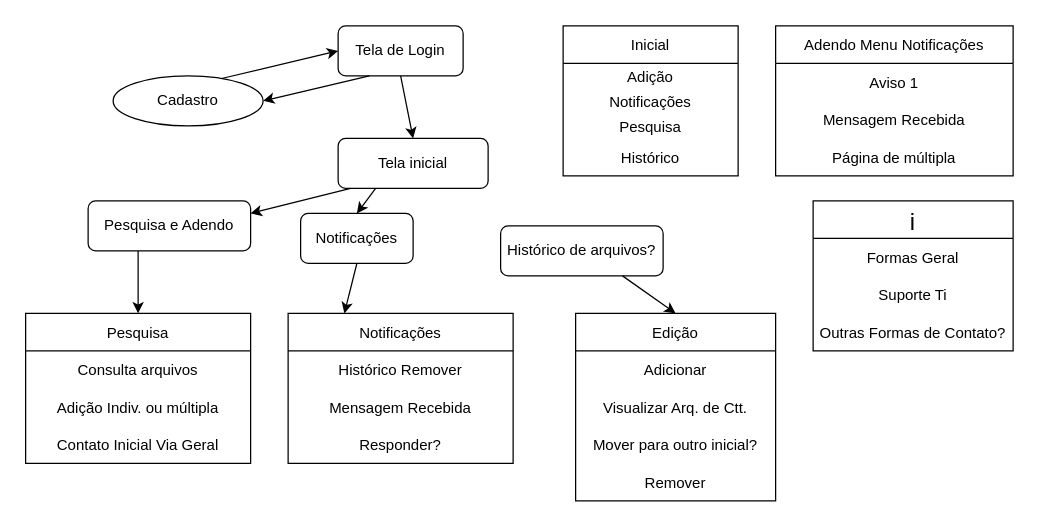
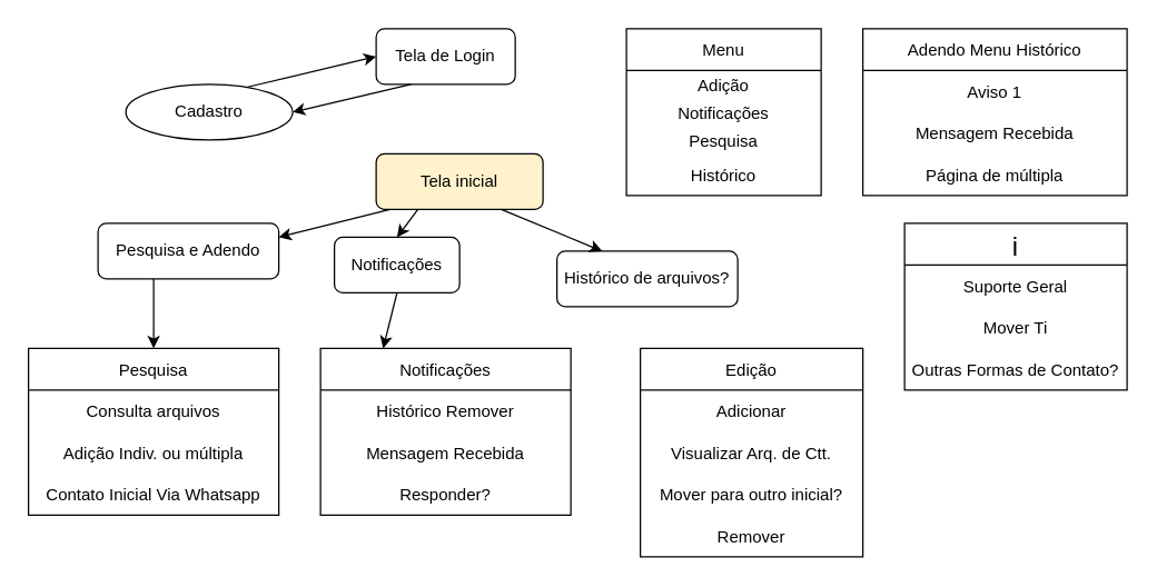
  <mxCell id="0" />
  <mxCell id="1" parent="0" />
  <mxCell id="2" value="Tela de Login" style="rounded=1;whiteSpace=wrap;html=1;fontSize=12;glass=0;strokeWidth=1;shadow=0;" parent="1" vertex="1"><mxGeometry x="270" y="20" width="100" height="40" as="geometry" /></mxCell>
  <mxCell id="3" value="" style="endArrow=classic;html=1;rounded=0;exitX=0.25;exitY=1;exitDx=0;exitDy=0;entryX=1;entryY=0.5;entryDx=0;entryDy=0;" edge="1" parent="1" source="2" target="5"><mxGeometry width="50" height="50" relative="1" as="geometry"><mxPoint x="340" y="80" as="sourcePoint" /><mxPoint x="300" y="90" as="targetPoint" /></mxGeometry></mxCell>
- <mxCell id="4" value="" style="endArrow=classic;html=1;rounded=0;exitX=0.5;exitY=1;exitDx=0;exitDy=0;entryX=0.5;entryY=0;entryDx=0;entryDy=0;" edge="1" parent="1" source="2" target="7"><mxGeometry width="50" height="50" relative="1" as="geometry"><mxPoint x="340" y="80" as="sourcePoint" /><mxPoint x="420" y="130" as="targetPoint" /></mxGeometry></mxCell>
  <mxCell id="5" value="Cadastro" style="ellipse;whiteSpace=wrap;html=1;fontSize=12;glass=0;strokeWidth=1;shadow=0;" vertex="1" parent="1"><mxGeometry x="90" y="60" width="120" height="40" as="geometry" /></mxCell>
  <mxCell id="6" value="" style="endArrow=classic;html=1;rounded=0;entryX=0;entryY=0.5;entryDx=0;entryDy=0;exitX=0.75;exitY=0;exitDx=0;exitDy=0;" edge="1" parent="1" source="5" target="2"><mxGeometry width="50" height="50" relative="1" as="geometry"><mxPoint x="220" y="80" as="sourcePoint" /><mxPoint x="270" y="30" as="targetPoint" /><Array as="points" /></mxGeometry></mxCell>
- <mxCell id="7" value="Tela inicial" style="rounded=1;whiteSpace=wrap;html=1;fontSize=12;glass=0;strokeWidth=1;shadow=0;" vertex="1" parent="1"><mxGeometry x="270" y="110" width="120" height="40" as="geometry" /></mxCell>
- <mxCell id="8" value="Inicial" style="swimlane;fontStyle=0;childLayout=stackLayout;horizontal=1;startSize=30;horizontalStack=0;resizeParent=1;resizeParentMax=0;resizeLast=0;collapsible=1;marginBottom=0;" vertex="1" parent="1"><mxGeometry x="450" y="20" width="140" height="120" as="geometry"><mxRectangle x="670" y="15" width="70" height="30" as="alternateBounds" /></mxGeometry></mxCell>
+ <mxCell id="7" value="Tela inicial" style="rounded=1;whiteSpace=wrap;html=1;fontSize=12;glass=0;strokeWidth=1;shadow=0;fillColor=#fff2cc;" vertex="1" parent="1"><mxGeometry x="270" y="110" width="120" height="40" as="geometry" /></mxCell>
+ <mxCell id="8" value="Menu" style="swimlane;fontStyle=0;childLayout=stackLayout;horizontal=1;startSize=30;horizontalStack=0;resizeParent=1;resizeParentMax=0;resizeLast=0;collapsible=1;marginBottom=0;" vertex="1" parent="1"><mxGeometry x="450" y="20" width="140" height="120" as="geometry"><mxRectangle x="670" y="15" width="70" height="30" as="alternateBounds" /></mxGeometry></mxCell>
  <mxCell id="9" value="Adição" style="text;strokeColor=none;fillColor=none;align=center;verticalAlign=middle;spacingLeft=4;spacingRight=4;overflow=hidden;points=[[0,0.5],[1,0.5]];portConstraint=eastwest;rotatable=0;" vertex="1" parent="8"><mxGeometry y="30" width="140" height="20" as="geometry" /></mxCell>
  <mxCell id="10" value="Notificações" style="text;strokeColor=none;fillColor=none;align=center;verticalAlign=middle;spacingLeft=4;spacingRight=4;overflow=hidden;points=[[0,0.5],[1,0.5]];portConstraint=eastwest;rotatable=0;" vertex="1" parent="8"><mxGeometry y="50" width="140" height="20" as="geometry" /></mxCell>
  <mxCell id="11" value="Pesquisa" style="text;strokeColor=none;fillColor=none;align=center;verticalAlign=middle;spacingLeft=4;spacingRight=4;overflow=hidden;points=[[0,0.5],[1,0.5]];portConstraint=eastwest;rotatable=0;" vertex="1" parent="8"><mxGeometry y="70" width="140" height="20" as="geometry" /></mxCell>
  <mxCell id="12" value="Histórico" style="text;strokeColor=none;fillColor=none;align=center;verticalAlign=middle;spacingLeft=4;spacingRight=4;overflow=hidden;points=[[0,0.5],[1,0.5]];portConstraint=eastwest;rotatable=0;" vertex="1" parent="8"><mxGeometry y="90" width="140" height="30" as="geometry" /></mxCell>
  <mxCell id="13" value="Pesquisa e Adendo" style="rounded=1;whiteSpace=wrap;html=1;fontSize=12;glass=0;strokeWidth=1;shadow=0;" vertex="1" parent="1"><mxGeometry x="70" y="160" width="130" height="40" as="geometry" /></mxCell>
  <mxCell id="14" value="Notificações" style="rounded=1;whiteSpace=wrap;html=1;fontSize=12;glass=0;strokeWidth=1;shadow=0;" vertex="1" parent="1"><mxGeometry x="240" y="170" width="90" height="40" as="geometry" /></mxCell>
  <mxCell id="15" value="Histórico de arquivos?" style="rounded=1;whiteSpace=wrap;html=1;fontSize=12;glass=0;strokeWidth=1;shadow=0;" vertex="1" parent="1"><mxGeometry x="400" y="180" width="130" height="40" as="geometry" /></mxCell>
  <mxCell id="16" value="" style="endArrow=classic;html=1;rounded=0;entryX=1;entryY=0.25;entryDx=0;entryDy=0;" edge="1" parent="1" target="13"><mxGeometry width="50" height="50" relative="1" as="geometry"><mxPoint x="280" y="150" as="sourcePoint" /><mxPoint x="260" y="180" as="targetPoint" /></mxGeometry></mxCell>
  <mxCell id="17" value="" style="endArrow=classic;html=1;rounded=0;exitX=0.25;exitY=1;exitDx=0;exitDy=0;entryX=0.5;entryY=0;entryDx=0;entryDy=0;" edge="1" parent="1" source="7" target="14"><mxGeometry width="50" height="50" relative="1" as="geometry"><mxPoint x="340" y="250" as="sourcePoint" /><mxPoint x="390" y="200" as="targetPoint" /></mxGeometry></mxCell>
- <mxCell id="19" value="Adendo Menu Notificações" style="swimlane;fontStyle=0;childLayout=stackLayout;horizontal=1;startSize=30;horizontalStack=0;resizeParent=1;resizeParentMax=0;resizeLast=0;collapsible=1;marginBottom=0;" vertex="1" parent="1"><mxGeometry x="620" y="20" width="190" height="120" as="geometry"><mxRectangle x="670" y="60" width="90" height="30" as="alternateBounds" /></mxGeometry></mxCell>
+ <mxCell id="18" value="" style="endArrow=classic;html=1;rounded=0;exitX=0.75;exitY=1;exitDx=0;exitDy=0;entryX=0.25;entryY=0;entryDx=0;entryDy=0;" edge="1" parent="1" source="7" target="15"><mxGeometry width="50" height="50" relative="1" as="geometry"><mxPoint x="340" y="250" as="sourcePoint" /><mxPoint x="390" y="200" as="targetPoint" /></mxGeometry></mxCell>
+ <mxCell id="19" value="Adendo Menu Histórico" style="swimlane;fontStyle=0;childLayout=stackLayout;horizontal=1;startSize=30;horizontalStack=0;resizeParent=1;resizeParentMax=0;resizeLast=0;collapsible=1;marginBottom=0;" vertex="1" parent="1"><mxGeometry x="620" y="20" width="190" height="120" as="geometry"><mxRectangle x="670" y="60" width="90" height="30" as="alternateBounds" /></mxGeometry></mxCell>
  <mxCell id="20" value="Aviso 1" style="text;strokeColor=none;fillColor=none;align=center;verticalAlign=middle;spacingLeft=4;spacingRight=4;overflow=hidden;points=[[0,0.5],[1,0.5]];portConstraint=eastwest;rotatable=0;" vertex="1" parent="19"><mxGeometry y="30" width="190" height="30" as="geometry" /></mxCell>
  <mxCell id="21" value="Mensagem Recebida" style="text;strokeColor=none;fillColor=none;align=center;verticalAlign=middle;spacingLeft=4;spacingRight=4;overflow=hidden;points=[[0,0.5],[1,0.5]];portConstraint=eastwest;rotatable=0;" vertex="1" parent="19"><mxGeometry y="60" width="190" height="30" as="geometry" /></mxCell>
  <mxCell id="22" value="Página de múltipla" style="text;strokeColor=none;fillColor=none;align=center;verticalAlign=middle;spacingLeft=4;spacingRight=4;overflow=hidden;points=[[0,0.5],[1,0.5]];portConstraint=eastwest;rotatable=0;" vertex="1" parent="19"><mxGeometry y="90" width="190" height="30" as="geometry" /></mxCell>
  <mxCell id="23" value="Edição" style="swimlane;fontStyle=0;childLayout=stackLayout;horizontal=1;startSize=30;horizontalStack=0;resizeParent=1;resizeParentMax=0;resizeLast=0;collapsible=1;marginBottom=0;" vertex="1" parent="1"><mxGeometry x="460" y="250" width="160" height="150" as="geometry"><mxRectangle x="450" y="250" width="80" height="30" as="alternateBounds" /></mxGeometry></mxCell>
  <mxCell id="24" value="Adicionar" style="text;strokeColor=none;fillColor=none;align=center;verticalAlign=middle;spacingLeft=4;spacingRight=4;overflow=hidden;points=[[0,0.5],[1,0.5]];portConstraint=eastwest;rotatable=0;" vertex="1" parent="23"><mxGeometry y="30" width="160" height="30" as="geometry" /></mxCell>
  <mxCell id="25" value="Visualizar Arq. de Ctt." style="text;strokeColor=none;fillColor=none;align=center;verticalAlign=middle;spacingLeft=4;spacingRight=4;overflow=hidden;points=[[0,0.5],[1,0.5]];portConstraint=eastwest;rotatable=0;" vertex="1" parent="23"><mxGeometry y="60" width="160" height="30" as="geometry" /></mxCell>
  <mxCell id="26" value="Mover para outro inicial?" style="text;strokeColor=none;fillColor=none;align=center;verticalAlign=middle;spacingLeft=4;spacingRight=4;overflow=hidden;points=[[0,0.5],[1,0.5]];portConstraint=eastwest;rotatable=0;" vertex="1" parent="23"><mxGeometry y="90" width="160" height="30" as="geometry" /></mxCell>
  <mxCell id="27" value="Remover" style="text;strokeColor=none;fillColor=none;align=center;verticalAlign=middle;spacingLeft=4;spacingRight=4;overflow=hidden;points=[[0,0.5],[1,0.5]];portConstraint=eastwest;rotatable=0;" vertex="1" parent="23"><mxGeometry y="120" width="160" height="30" as="geometry" /></mxCell>
  <mxCell id="28" value="Pesquisa" style="swimlane;fontStyle=0;childLayout=stackLayout;horizontal=1;startSize=30;horizontalStack=0;resizeParent=1;resizeParentMax=0;resizeLast=0;collapsible=1;marginBottom=0;" vertex="1" parent="1"><mxGeometry x="20" y="250" width="180" height="120" as="geometry"><mxRectangle x="10" y="250" width="90" height="30" as="alternateBounds" /></mxGeometry></mxCell>
  <mxCell id="29" value="Consulta arquivos" style="text;strokeColor=none;fillColor=none;align=center;verticalAlign=middle;spacingLeft=4;spacingRight=4;overflow=hidden;points=[[0,0.5],[1,0.5]];portConstraint=eastwest;rotatable=0;" vertex="1" parent="28"><mxGeometry y="30" width="180" height="30" as="geometry" /></mxCell>
  <mxCell id="30" value="Adição Indiv. ou múltipla" style="text;strokeColor=none;fillColor=none;align=center;verticalAlign=middle;spacingLeft=4;spacingRight=4;overflow=hidden;points=[[0,0.5],[1,0.5]];portConstraint=eastwest;rotatable=0;" vertex="1" parent="28"><mxGeometry y="60" width="180" height="30" as="geometry" /></mxCell>
- <mxCell id="31" value="Contato Inicial Via Geral" style="text;strokeColor=none;fillColor=none;align=center;verticalAlign=middle;spacingLeft=4;spacingRight=4;overflow=hidden;points=[[0,0.5],[1,0.5]];portConstraint=eastwest;rotatable=0;" vertex="1" parent="28"><mxGeometry y="90" width="180" height="30" as="geometry" /></mxCell>
+ <mxCell id="31" value="Contato Inicial Via Whatsapp" style="text;strokeColor=none;fillColor=none;align=center;verticalAlign=middle;spacingLeft=4;spacingRight=4;overflow=hidden;points=[[0,0.5],[1,0.5]];portConstraint=eastwest;rotatable=0;" vertex="1" parent="28"><mxGeometry y="90" width="180" height="30" as="geometry" /></mxCell>
  <mxCell id="32" value="" style="endArrow=classic;html=1;rounded=0;entryX=0.5;entryY=0;entryDx=0;entryDy=0;" edge="1" parent="1" target="28"><mxGeometry width="50" height="50" relative="1" as="geometry"><mxPoint x="110" y="200" as="sourcePoint" /><mxPoint x="410" y="200" as="targetPoint" /><Array as="points" /></mxGeometry></mxCell>
  <mxCell id="33" value="Notificações" style="swimlane;fontStyle=0;childLayout=stackLayout;horizontal=1;startSize=30;horizontalStack=0;resizeParent=1;resizeParentMax=0;resizeLast=0;collapsible=1;marginBottom=0;" vertex="1" parent="1"><mxGeometry x="230" y="250" width="180" height="120" as="geometry"><mxRectangle x="220" y="250" width="90" height="30" as="alternateBounds" /></mxGeometry></mxCell>
  <mxCell id="34" value="Histórico Remover" style="text;strokeColor=none;fillColor=none;align=center;verticalAlign=middle;spacingLeft=4;spacingRight=4;overflow=hidden;points=[[0,0.5],[1,0.5]];portConstraint=eastwest;rotatable=0;" vertex="1" parent="33"><mxGeometry y="30" width="180" height="30" as="geometry" /></mxCell>
  <mxCell id="35" value="Mensagem Recebida" style="text;strokeColor=none;fillColor=none;align=center;verticalAlign=middle;spacingLeft=4;spacingRight=4;overflow=hidden;points=[[0,0.5],[1,0.5]];portConstraint=eastwest;rotatable=0;" vertex="1" parent="33"><mxGeometry y="60" width="180" height="30" as="geometry" /></mxCell>
  <mxCell id="36" value="Responder?" style="text;strokeColor=none;fillColor=none;align=center;verticalAlign=middle;spacingLeft=4;spacingRight=4;overflow=hidden;points=[[0,0.5],[1,0.5]];portConstraint=eastwest;rotatable=0;" vertex="1" parent="33"><mxGeometry y="90" width="180" height="30" as="geometry" /></mxCell>
  <mxCell id="37" value="" style="endArrow=classic;html=1;rounded=0;exitX=0.5;exitY=1;exitDx=0;exitDy=0;entryX=0.25;entryY=0;entryDx=0;entryDy=0;" edge="1" parent="1" source="14" target="33"><mxGeometry width="50" height="50" relative="1" as="geometry"><mxPoint x="430" y="310" as="sourcePoint" /><mxPoint x="480" y="260" as="targetPoint" /></mxGeometry></mxCell>
- <mxCell id="38" value="" style="endArrow=classic;html=1;rounded=0;entryX=0.5;entryY=0;entryDx=0;entryDy=0;exitX=0.75;exitY=1;exitDx=0;exitDy=0;" edge="1" parent="1" source="15" target="23"><mxGeometry width="50" height="50" relative="1" as="geometry"><mxPoint x="430" y="310" as="sourcePoint" /><mxPoint x="480" y="260" as="targetPoint" /></mxGeometry></mxCell>
  <mxCell id="39" value="i" style="swimlane;fontStyle=0;childLayout=stackLayout;horizontal=1;startSize=30;horizontalStack=0;resizeParent=1;resizeParentMax=0;resizeLast=0;collapsible=1;marginBottom=0;fontSize=19;" vertex="1" parent="1"><mxGeometry x="650" y="160" width="160" height="120" as="geometry" /></mxCell>
- <mxCell id="40" value="Formas Geral" style="text;strokeColor=none;fillColor=none;align=center;verticalAlign=middle;spacingLeft=4;spacingRight=4;overflow=hidden;points=[[0,0.5],[1,0.5]];portConstraint=eastwest;rotatable=0;" vertex="1" parent="39"><mxGeometry y="30" width="160" height="30" as="geometry" /></mxCell>
- <mxCell id="41" value="Suporte Ti" style="text;strokeColor=none;fillColor=none;align=center;verticalAlign=middle;spacingLeft=4;spacingRight=4;overflow=hidden;points=[[0,0.5],[1,0.5]];portConstraint=eastwest;rotatable=0;" vertex="1" parent="39"><mxGeometry y="60" width="160" height="30" as="geometry" /></mxCell>
+ <mxCell id="40" value="Suporte Geral" style="text;strokeColor=none;fillColor=none;align=center;verticalAlign=middle;spacingLeft=4;spacingRight=4;overflow=hidden;points=[[0,0.5],[1,0.5]];portConstraint=eastwest;rotatable=0;" vertex="1" parent="39"><mxGeometry y="30" width="160" height="30" as="geometry" /></mxCell>
+ <mxCell id="41" value="Mover Ti" style="text;strokeColor=none;fillColor=none;align=center;verticalAlign=middle;spacingLeft=4;spacingRight=4;overflow=hidden;points=[[0,0.5],[1,0.5]];portConstraint=eastwest;rotatable=0;" vertex="1" parent="39"><mxGeometry y="60" width="160" height="30" as="geometry" /></mxCell>
  <mxCell id="42" value="Outras Formas de Contato?" style="text;strokeColor=none;fillColor=none;align=center;verticalAlign=middle;spacingLeft=4;spacingRight=4;overflow=hidden;points=[[0,0.5],[1,0.5]];portConstraint=eastwest;rotatable=0;" vertex="1" parent="39"><mxGeometry y="90" width="160" height="30" as="geometry" /></mxCell>
